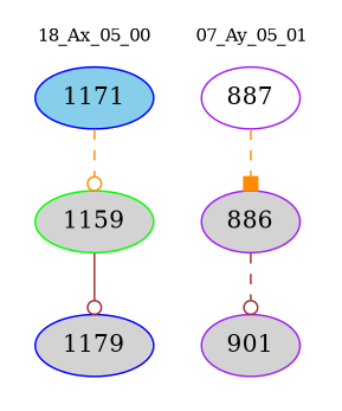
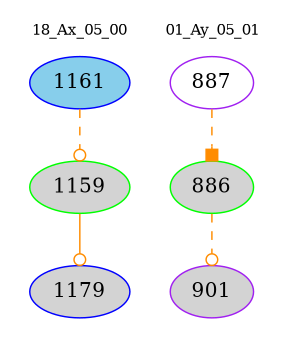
  digraph {
    node [color=blue fillcolor=lightgrey style=filled]
    edge [arrowhead=odot color=darkorange style=dashed]
-   n1 [fillcolor=skyblue label=1171]
+   n1 [fillcolor=skyblue label=1161]
    n2 [color=green label=1159]
    n3 [label=1179]
    n4 [color=purple fillcolor=white label=887]
-   n5 [color=purple label=886]
+   n5 [color=green label=886]
    n6 [color=purple label=901]
    subgraph cluster_1 {
      color=white
      fontsize=10
      label="18_Ax_05_00"
      n1
      n2
      n3
    }
    subgraph cluster_2 {
      color=white
      fontsize=10
-     label="07_Ay_05_01"
+     label="01_Ay_05_01"
      n4
      n5
      n6
    }
    n1 -> n2
-   n2 -> n3 [color=brown style=solid]
+   n2 -> n3 [style=solid]
    n4 -> n5 [arrowhead=box]
-   n5 -> n6 [color=brown]
+   n5 -> n6
  }
